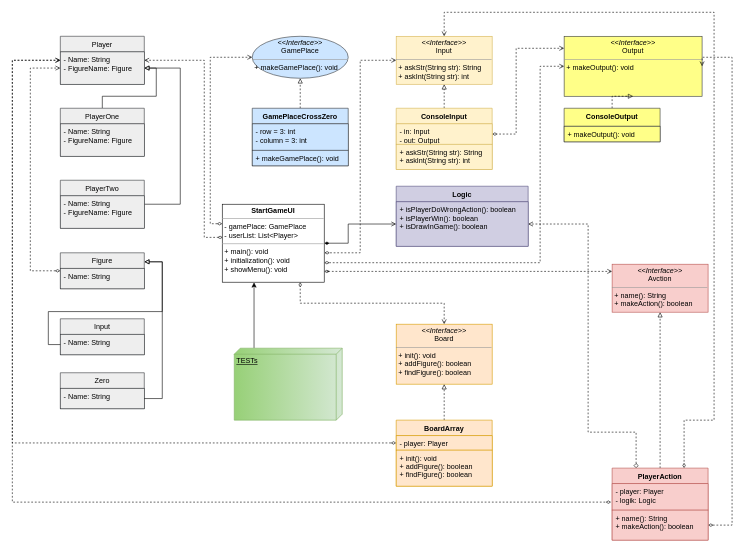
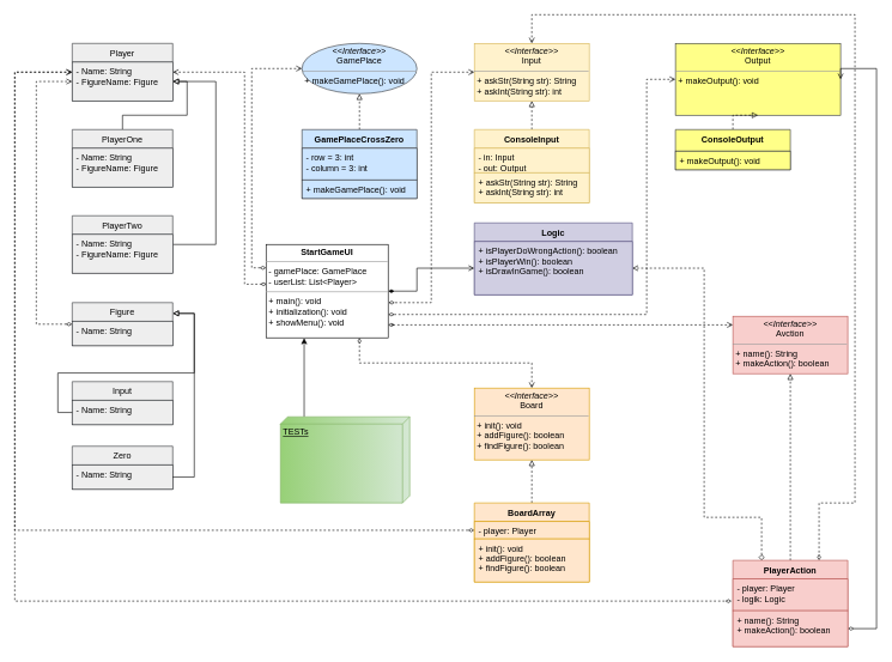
  <mxCell id="0" />
  <mxCell id="1" parent="0" />
  <mxCell id="2" style="edgeStyle=orthogonalEdgeStyle;rounded=0;orthogonalLoop=1;jettySize=auto;html=1;entryX=0;entryY=0.25;entryDx=0;entryDy=0;endArrow=diamondThin;endFill=0;dashed=1;startArrow=open;startFill=0;" parent="1" source="3" target="35" edge="1"><mxGeometry relative="1" as="geometry"><Array as="points"><mxPoint x="350" y="95" /><mxPoint x="350" y="373" /></Array></mxGeometry></mxCell>
  <mxCell id="3" value="&lt;p style=&quot;margin: 0px ; margin-top: 4px ; text-align: center&quot;&gt;&lt;i&gt;&amp;lt;&amp;lt;Interface&amp;gt;&amp;gt;&lt;/i&gt;&lt;br&gt;GamePlace&lt;/p&gt;&lt;hr size=&quot;1&quot;&gt;&lt;p style=&quot;margin: 0px ; margin-left: 4px&quot;&gt;+ makeGamePlace(): void&lt;br&gt;&lt;/p&gt;" style="ellipse;verticalAlign=top;align=left;overflow=fill;fontSize=12;fontFamily=Helvetica;html=1;fillColor=#cce5ff;strokeColor=#36393d;" parent="1" vertex="1"><mxGeometry x="420" y="60" width="160" height="70" as="geometry" /></mxCell>
  <mxCell id="4" style="edgeStyle=orthogonalEdgeStyle;rounded=0;orthogonalLoop=1;jettySize=auto;html=1;entryX=0.5;entryY=1;entryDx=0;entryDy=0;dashed=1;endArrow=block;endFill=0;" parent="1" source="5" target="3" edge="1"><mxGeometry relative="1" as="geometry" /></mxCell>
  <mxCell id="5" value="GamePlaceCrossZero" style="swimlane;fontStyle=1;align=center;verticalAlign=top;childLayout=stackLayout;horizontal=1;startSize=26;horizontalStack=0;resizeParent=1;resizeParentMax=0;resizeLast=0;collapsible=1;marginBottom=0;fillColor=#cce5ff;strokeColor=#36393d;" parent="1" vertex="1"><mxGeometry x="420" y="180" width="160" height="96" as="geometry" /></mxCell>
  <mxCell id="6" value="- row = 3: int&#10;- column = 3: int" style="text;strokeColor=#36393d;fillColor=#cce5ff;align=left;verticalAlign=top;spacingLeft=4;spacingRight=4;overflow=hidden;rotatable=0;points=[[0,0.5],[1,0.5]];portConstraint=eastwest;" parent="5" vertex="1"><mxGeometry y="26" width="160" height="44" as="geometry" /></mxCell>
  <mxCell id="7" value="+ makeGamePlace(): void" style="text;strokeColor=#36393d;fillColor=#cce5ff;align=left;verticalAlign=top;spacingLeft=4;spacingRight=4;overflow=hidden;rotatable=0;points=[[0,0.5],[1,0.5]];portConstraint=eastwest;" parent="5" vertex="1"><mxGeometry y="70" width="160" height="26" as="geometry" /></mxCell>
  <mxCell id="8" style="edgeStyle=orthogonalEdgeStyle;rounded=0;orthogonalLoop=1;jettySize=auto;html=1;entryX=0.005;entryY=0.425;entryDx=0;entryDy=0;entryPerimeter=0;endArrow=diamondThin;endFill=0;dashed=1;startArrow=open;startFill=0;" parent="1" source="11" target="35" edge="1"><mxGeometry relative="1" as="geometry"><Array as="points"><mxPoint x="340" y="100" /><mxPoint x="340" y="395" /></Array></mxGeometry></mxCell>
  <mxCell id="9" style="edgeStyle=elbowEdgeStyle;rounded=0;orthogonalLoop=1;jettySize=auto;html=1;entryX=0;entryY=0.5;entryDx=0;entryDy=0;dashed=1;startArrow=open;startFill=0;endArrow=diamondThin;endFill=0;" parent="1" source="11" target="52" edge="1"><mxGeometry relative="1" as="geometry"><Array as="points"><mxPoint x="20" y="410" /></Array></mxGeometry></mxCell>
  <mxCell id="10" style="edgeStyle=orthogonalEdgeStyle;rounded=0;orthogonalLoop=1;jettySize=auto;elbow=vertical;html=1;entryX=-0.011;entryY=0.697;entryDx=0;entryDy=0;dashed=1;startArrow=open;startFill=0;endArrow=diamondThin;endFill=0;entryPerimeter=0;" parent="1" source="11" target="57" edge="1"><mxGeometry relative="1" as="geometry"><Array as="points"><mxPoint x="20" y="100" /><mxPoint x="20" y="837" /></Array></mxGeometry></mxCell>
  <mxCell id="11" value="Player" style="swimlane;fontStyle=0;childLayout=stackLayout;horizontal=1;startSize=26;fillColor=#eeeeee;horizontalStack=0;resizeParent=1;resizeParentMax=0;resizeLast=0;collapsible=1;marginBottom=0;strokeColor=#36393d;" parent="1" vertex="1"><mxGeometry x="100" y="60" width="140" height="80" as="geometry" /></mxCell>
  <mxCell id="12" value="- Name: String&#10;- FigureName: Figure" style="text;strokeColor=#36393d;fillColor=#eeeeee;align=left;verticalAlign=top;spacingLeft=4;spacingRight=4;overflow=hidden;rotatable=0;points=[[0,0.5],[1,0.5]];portConstraint=eastwest;" parent="11" vertex="1"><mxGeometry y="26" width="140" height="54" as="geometry" /></mxCell>
  <mxCell id="13" style="edgeStyle=orthogonalEdgeStyle;rounded=0;orthogonalLoop=1;jettySize=auto;html=1;entryX=0;entryY=0.5;entryDx=0;entryDy=0;dashed=1;startArrow=diamondThin;startFill=0;endArrow=open;endFill=0;" parent="1" source="14" target="12" edge="1"><mxGeometry relative="1" as="geometry"><Array as="points"><mxPoint x="50" y="451" /><mxPoint x="50" y="113" /></Array></mxGeometry></mxCell>
  <mxCell id="14" value="Figure" style="swimlane;fontStyle=0;childLayout=stackLayout;horizontal=1;startSize=26;fillColor=#eeeeee;horizontalStack=0;resizeParent=1;resizeParentMax=0;resizeLast=0;collapsible=1;marginBottom=0;strokeColor=#36393d;" parent="1" vertex="1"><mxGeometry x="100" y="421" width="140" height="60" as="geometry" /></mxCell>
  <mxCell id="15" value="- Name: String" style="text;strokeColor=#36393d;fillColor=#eeeeee;align=left;verticalAlign=top;spacingLeft=4;spacingRight=4;overflow=hidden;rotatable=0;points=[[0,0.5],[1,0.5]];portConstraint=eastwest;" parent="14" vertex="1"><mxGeometry y="26" width="140" height="34" as="geometry" /></mxCell>
  <mxCell id="16" style="edgeStyle=orthogonalEdgeStyle;rounded=0;orthogonalLoop=1;jettySize=auto;html=1;endArrow=block;endFill=0;" parent="1" source="17" target="12" edge="1"><mxGeometry relative="1" as="geometry"><Array as="points"><mxPoint x="170" y="160" /><mxPoint x="260" y="160" /><mxPoint x="260" y="113" /></Array></mxGeometry></mxCell>
  <mxCell id="17" value="PlayerOne" style="swimlane;fontStyle=0;childLayout=stackLayout;horizontal=1;startSize=26;fillColor=#eeeeee;horizontalStack=0;resizeParent=1;resizeParentMax=0;resizeLast=0;collapsible=1;marginBottom=0;strokeColor=#36393d;" parent="1" vertex="1"><mxGeometry x="100" y="180" width="140" height="80" as="geometry" /></mxCell>
  <mxCell id="18" value="- Name: String&#10;- FigureName: Figure" style="text;strokeColor=#36393d;fillColor=#eeeeee;align=left;verticalAlign=top;spacingLeft=4;spacingRight=4;overflow=hidden;rotatable=0;points=[[0,0.5],[1,0.5]];portConstraint=eastwest;" parent="17" vertex="1"><mxGeometry y="26" width="140" height="54" as="geometry" /></mxCell>
  <mxCell id="19" style="edgeStyle=orthogonalEdgeStyle;rounded=0;orthogonalLoop=1;jettySize=auto;html=1;entryX=1;entryY=0.5;entryDx=0;entryDy=0;endArrow=block;endFill=0;" parent="1" source="20" target="12" edge="1"><mxGeometry relative="1" as="geometry"><mxPoint x="260" y="160" as="targetPoint" /><Array as="points"><mxPoint x="300" y="340" /><mxPoint x="300" y="113" /></Array></mxGeometry></mxCell>
  <mxCell id="20" value="PlayerTwo" style="swimlane;fontStyle=0;childLayout=stackLayout;horizontal=1;startSize=26;fillColor=#eeeeee;horizontalStack=0;resizeParent=1;resizeParentMax=0;resizeLast=0;collapsible=1;marginBottom=0;strokeColor=#36393d;" parent="1" vertex="1"><mxGeometry x="100" y="300" width="140" height="80" as="geometry" /></mxCell>
  <mxCell id="21" value="- Name: String&#10;- FigureName: Figure" style="text;strokeColor=#36393d;fillColor=#eeeeee;align=left;verticalAlign=top;spacingLeft=4;spacingRight=4;overflow=hidden;rotatable=0;points=[[0,0.5],[1,0.5]];portConstraint=eastwest;" parent="20" vertex="1"><mxGeometry y="26" width="140" height="54" as="geometry" /></mxCell>
  <mxCell id="22" value="Input" style="swimlane;fontStyle=0;childLayout=stackLayout;horizontal=1;startSize=26;fillColor=#eeeeee;horizontalStack=0;resizeParent=1;resizeParentMax=0;resizeLast=0;collapsible=1;marginBottom=0;strokeColor=#36393d;" parent="1" vertex="1"><mxGeometry x="100" y="531" width="140" height="60" as="geometry" /></mxCell>
  <mxCell id="23" value="- Name: String" style="text;strokeColor=#36393d;fillColor=#eeeeee;align=left;verticalAlign=top;spacingLeft=4;spacingRight=4;overflow=hidden;rotatable=0;points=[[0,0.5],[1,0.5]];portConstraint=eastwest;" parent="22" vertex="1"><mxGeometry y="26" width="140" height="34" as="geometry" /></mxCell>
  <mxCell id="24" value="Zero" style="swimlane;fontStyle=0;childLayout=stackLayout;horizontal=1;startSize=26;fillColor=#eeeeee;horizontalStack=0;resizeParent=1;resizeParentMax=0;resizeLast=0;collapsible=1;marginBottom=0;strokeColor=#36393d;" parent="1" vertex="1"><mxGeometry x="100" y="621" width="140" height="60" as="geometry" /></mxCell>
  <mxCell id="25" value="- Name: String" style="text;strokeColor=#36393d;fillColor=#eeeeee;align=left;verticalAlign=top;spacingLeft=4;spacingRight=4;overflow=hidden;rotatable=0;points=[[0,0.5],[1,0.5]];portConstraint=eastwest;" parent="24" vertex="1"><mxGeometry y="26" width="140" height="34" as="geometry" /></mxCell>
  <mxCell id="26" style="edgeStyle=orthogonalEdgeStyle;rounded=0;orthogonalLoop=1;jettySize=auto;html=1;entryX=1;entryY=0.25;entryDx=0;entryDy=0;endArrow=block;endFill=0;" parent="1" source="23" target="14" edge="1"><mxGeometry relative="1" as="geometry"><mxPoint x="250" y="449" as="targetPoint" /><Array as="points"><mxPoint x="80" y="574" /><mxPoint x="80" y="519" /><mxPoint x="270" y="519" /><mxPoint x="270" y="436" /></Array></mxGeometry></mxCell>
  <mxCell id="27" style="edgeStyle=orthogonalEdgeStyle;rounded=0;orthogonalLoop=1;jettySize=auto;html=1;entryX=1;entryY=0.25;entryDx=0;entryDy=0;endArrow=block;endFill=0;" parent="1" source="25" target="14" edge="1"><mxGeometry relative="1" as="geometry"><mxPoint x="240" y="451" as="targetPoint" /><Array as="points"><mxPoint x="270" y="664" /><mxPoint x="270" y="436" /></Array></mxGeometry></mxCell>
  <mxCell id="28" style="edgeStyle=elbowEdgeStyle;rounded=0;orthogonalLoop=1;jettySize=auto;html=1;endArrow=diamondThin;endFill=0;entryX=1.002;entryY=0.623;entryDx=0;entryDy=0;entryPerimeter=0;dashed=1;startArrow=open;startFill=0;" parent="1" source="30" target="35" edge="1"><mxGeometry relative="1" as="geometry"><mxPoint x="620" y="440" as="targetPoint" /></mxGeometry></mxCell>
  <mxCell id="29" style="edgeStyle=orthogonalEdgeStyle;rounded=0;orthogonalLoop=1;jettySize=auto;html=1;dashed=1;startArrow=open;startFill=0;endArrow=diamondThin;endFill=0;entryX=0.75;entryY=0;entryDx=0;entryDy=0;" parent="1" source="30" target="56" edge="1"><mxGeometry relative="1" as="geometry"><mxPoint x="1200" y="410" as="targetPoint" /><Array as="points"><mxPoint x="740" y="20" /><mxPoint x="1190" y="20" /><mxPoint x="1190" y="700" /><mxPoint x="1140" y="700" /></Array></mxGeometry></mxCell>
  <mxCell id="30" value="&lt;p style=&quot;margin: 0px ; margin-top: 4px ; text-align: center&quot;&gt;&lt;i&gt;&amp;lt;&amp;lt;Interface&amp;gt;&amp;gt;&lt;/i&gt;&lt;br&gt;Input&lt;/p&gt;&lt;hr size=&quot;1&quot;&gt;&lt;p style=&quot;margin: 0px ; margin-left: 4px&quot;&gt;+ askStr(String str): String&lt;br&gt;&lt;/p&gt;&lt;p style=&quot;margin: 0px ; margin-left: 4px&quot;&gt;+ askInt(String str): int&lt;/p&gt;" style="verticalAlign=top;align=left;overflow=fill;fontSize=12;fontFamily=Helvetica;html=1;fillColor=#fff2cc;strokeColor=#d6b656;" parent="1" vertex="1"><mxGeometry x="660" y="60" width="160" height="80" as="geometry" /></mxCell>
- <mxCell id="31" style="edgeStyle=orthogonalEdgeStyle;rounded=0;orthogonalLoop=1;jettySize=auto;html=1;entryX=1;entryY=0.5;entryDx=0;entryDy=0;endArrow=diamondThin;endFill=0;startArrow=open;startFill=0;dashed=1;" parent="1" source="33" target="40" edge="1"><mxGeometry relative="1" as="geometry"><Array as="points"><mxPoint x="860" y="80" /><mxPoint x="860" y="223" /></Array></mxGeometry></mxCell>
  <mxCell id="32" style="edgeStyle=elbowEdgeStyle;rounded=0;orthogonalLoop=1;jettySize=auto;html=1;entryX=1;entryY=0.75;entryDx=0;entryDy=0;endArrow=diamondThin;endFill=0;dashed=1;startArrow=open;startFill=0;" parent="1" source="33" target="35" edge="1"><mxGeometry relative="1" as="geometry"><Array as="points"><mxPoint x="900" y="280" /></Array></mxGeometry></mxCell>
  <mxCell id="33" value="&lt;p style=&quot;margin: 0px ; margin-top: 4px ; text-align: center&quot;&gt;&lt;i&gt;&amp;lt;&amp;lt;Interface&amp;gt;&amp;gt;&lt;/i&gt;&lt;br&gt;Output&lt;/p&gt;&lt;hr size=&quot;1&quot;&gt;&lt;p style=&quot;margin: 0px ; margin-left: 4px&quot;&gt;+ makeOutput(): void&lt;br&gt;&lt;/p&gt;" style="verticalAlign=top;align=left;overflow=fill;fontSize=12;fontFamily=Helvetica;html=1;fillColor=#ffff88;strokeColor=#36393d;" parent="1" vertex="1"><mxGeometry x="940" y="60" width="230" height="100" as="geometry" /></mxCell>
  <mxCell id="34" style="edgeStyle=orthogonalEdgeStyle;rounded=0;orthogonalLoop=1;jettySize=auto;html=1;startArrow=diamondThin;startFill=1;endArrow=open;endFill=0;" edge="1" parent="1" source="35" target="60"><mxGeometry relative="1" as="geometry"><Array as="points"><mxPoint x="580" y="405" /><mxPoint x="580" y="373" /></Array></mxGeometry></mxCell>
  <mxCell id="35" value="&lt;p style=&quot;margin: 0px ; margin-top: 4px ; text-align: center&quot;&gt;&lt;b&gt;StartGameUI&lt;/b&gt;&lt;/p&gt;&lt;hr size=&quot;1&quot;&gt;&lt;p style=&quot;margin: 0px ; margin-left: 4px&quot;&gt;- gamePlace: GamePlace&lt;/p&gt;&lt;p style=&quot;margin: 0px ; margin-left: 4px&quot;&gt;- userList: List&amp;lt;Player&amp;gt;&lt;/p&gt;&lt;hr size=&quot;1&quot;&gt;&lt;p style=&quot;margin: 0px ; margin-left: 4px&quot;&gt;+ main(): void&lt;/p&gt;&lt;p style=&quot;margin: 0px ; margin-left: 4px&quot;&gt;+&amp;nbsp;initialization(): void&lt;/p&gt;&lt;p style=&quot;margin: 0px ; margin-left: 4px&quot;&gt;+ showMenu(): void&lt;/p&gt;" style="verticalAlign=top;align=left;overflow=fill;fontSize=12;fontFamily=Helvetica;html=1;" parent="1" vertex="1"><mxGeometry x="370" y="340" width="170" height="130" as="geometry" /></mxCell>
  <mxCell id="36" style="edgeStyle=elbowEdgeStyle;rounded=0;orthogonalLoop=1;jettySize=auto;html=1;endArrow=classic;endFill=1;entryX=0.314;entryY=1.003;entryDx=0;entryDy=0;entryPerimeter=0;" parent="1" source="37" target="35" edge="1"><mxGeometry relative="1" as="geometry"><mxPoint x="423" y="476" as="targetPoint" /><Array as="points"><mxPoint x="423" y="476" /></Array></mxGeometry></mxCell>
  <mxCell id="37" value="TESTs" style="verticalAlign=top;align=left;spacingTop=8;spacingLeft=2;spacingRight=12;shape=cube;size=10;direction=south;fontStyle=4;html=1;fillColor=#d5e8d4;strokeColor=#82b366;gradientColor=#97d077;" parent="1" vertex="1"><mxGeometry x="390" y="580" width="180" height="120" as="geometry" /></mxCell>
  <mxCell id="38" style="edgeStyle=orthogonalEdgeStyle;rounded=0;orthogonalLoop=1;jettySize=auto;html=1;exitX=0.5;exitY=0;exitDx=0;exitDy=0;dashed=1;endArrow=block;endFill=0;" parent="1" source="39" target="30" edge="1"><mxGeometry relative="1" as="geometry" /></mxCell>
  <mxCell id="39" value="ConsoleInput" style="swimlane;fontStyle=1;align=center;verticalAlign=top;childLayout=stackLayout;horizontal=1;startSize=26;horizontalStack=0;resizeParent=1;resizeParentMax=0;resizeLast=0;collapsible=1;marginBottom=0;fillColor=#fff2cc;strokeColor=#d6b656;" parent="1" vertex="1"><mxGeometry x="660" y="180" width="160" height="102" as="geometry" /></mxCell>
  <mxCell id="40" value="- in: Input&#10;- out: Output" style="text;strokeColor=#d6b656;fillColor=#fff2cc;align=left;verticalAlign=top;spacingLeft=4;spacingRight=4;overflow=hidden;rotatable=0;points=[[0,0.5],[1,0.5]];portConstraint=eastwest;" parent="39" vertex="1"><mxGeometry y="26" width="160" height="34" as="geometry" /></mxCell>
  <mxCell id="41" value="+ askStr(String str): String&#10;+ askInt(String str): int" style="text;strokeColor=#d6b656;fillColor=#fff2cc;align=left;verticalAlign=top;spacingLeft=4;spacingRight=4;overflow=hidden;rotatable=0;points=[[0,0.5],[1,0.5]];portConstraint=eastwest;" parent="39" vertex="1"><mxGeometry y="60" width="160" height="42" as="geometry" /></mxCell>
  <mxCell id="42" style="edgeStyle=orthogonalEdgeStyle;rounded=0;orthogonalLoop=1;jettySize=auto;html=1;entryX=0.5;entryY=1;entryDx=0;entryDy=0;dashed=1;endArrow=block;endFill=0;" parent="1" source="43" target="33" edge="1"><mxGeometry relative="1" as="geometry" /></mxCell>
  <mxCell id="43" value="ConsoleOutput" style="swimlane;fontStyle=1;align=center;verticalAlign=top;childLayout=stackLayout;horizontal=1;startSize=30;horizontalStack=0;resizeParent=1;resizeParentMax=0;resizeLast=0;collapsible=1;marginBottom=0;fillColor=#ffff88;strokeColor=#36393d;" parent="1" vertex="1"><mxGeometry x="940" y="180" width="160" height="56" as="geometry" /></mxCell>
  <mxCell id="44" value="+ makeOutput(): void" style="text;strokeColor=#36393d;fillColor=#ffff88;align=left;verticalAlign=top;spacingLeft=4;spacingRight=4;overflow=hidden;rotatable=0;points=[[0,0.5],[1,0.5]];portConstraint=eastwest;" parent="43" vertex="1"><mxGeometry y="30" width="160" height="26" as="geometry" /></mxCell>
  <mxCell id="45" style="edgeStyle=elbowEdgeStyle;rounded=0;orthogonalLoop=1;jettySize=auto;elbow=vertical;html=1;dashed=1;startArrow=open;startFill=0;endArrow=diamondThin;endFill=0;" parent="1" source="46" edge="1"><mxGeometry relative="1" as="geometry"><mxPoint x="500" y="470" as="targetPoint" /></mxGeometry></mxCell>
  <mxCell id="46" value="&lt;p style=&quot;margin: 0px ; margin-top: 4px ; text-align: center&quot;&gt;&lt;i&gt;&amp;lt;&amp;lt;Interface&amp;gt;&amp;gt;&lt;/i&gt;&lt;br&gt;Board&lt;/p&gt;&lt;hr size=&quot;1&quot;&gt;&lt;p style=&quot;margin: 0px ; margin-left: 4px&quot;&gt;+ init(): void&lt;/p&gt;&lt;p style=&quot;margin: 0px ; margin-left: 4px&quot;&gt;+ addFigure(): boolean&lt;br&gt;&lt;/p&gt;&lt;p style=&quot;margin: 0px ; margin-left: 4px&quot;&gt;+ findFigure(): boolean&lt;/p&gt;" style="verticalAlign=top;align=left;overflow=fill;fontSize=12;fontFamily=Helvetica;html=1;fillColor=#ffe6cc;strokeColor=#d79b00;" parent="1" vertex="1"><mxGeometry x="660" y="540" width="160" height="100" as="geometry" /></mxCell>
  <mxCell id="47" style="edgeStyle=elbowEdgeStyle;rounded=0;orthogonalLoop=1;jettySize=auto;elbow=vertical;html=1;dashed=1;startArrow=open;startFill=0;endArrow=diamondThin;endFill=0;" parent="1" source="49" target="35" edge="1"><mxGeometry relative="1" as="geometry"><Array as="points"><mxPoint x="544" y="452" /></Array></mxGeometry></mxCell>
- <mxCell id="48" style="edgeStyle=orthogonalEdgeStyle;rounded=0;orthogonalLoop=1;jettySize=auto;html=1;entryX=1;entryY=0.5;entryDx=0;entryDy=0;dashed=1;startArrow=diamondThin;startFill=0;endArrow=open;endFill=0;exitX=1;exitY=0.5;exitDx=0;exitDy=0;" parent="1" source="58" target="33" edge="1"><mxGeometry relative="1" as="geometry"><Array as="points"><mxPoint x="1220" y="875" /><mxPoint x="1220" y="95" /></Array></mxGeometry></mxCell>
+ <mxCell id="48" style="edgeStyle=orthogonalEdgeStyle;rounded=0;orthogonalLoop=1;jettySize=auto;html=1;entryX=1;entryY=0.5;entryDx=0;entryDy=0;dashed=0;startArrow=diamondThin;startFill=0;endArrow=open;endFill=0;exitX=1;exitY=0.5;exitDx=0;exitDy=0;" parent="1" source="58" target="33" edge="1"><mxGeometry relative="1" as="geometry"><Array as="points"><mxPoint x="1220" y="875" /><mxPoint x="1220" y="95" /></Array></mxGeometry></mxCell>
  <mxCell id="49" value="&lt;p style=&quot;margin: 0px ; margin-top: 4px ; text-align: center&quot;&gt;&lt;i&gt;&amp;lt;&amp;lt;Interface&amp;gt;&amp;gt;&lt;/i&gt;&lt;br&gt;Avction&lt;/p&gt;&lt;hr size=&quot;1&quot;&gt;&lt;p style=&quot;margin: 0px ; margin-left: 4px&quot;&gt;+ name(): String&lt;br&gt;&lt;/p&gt;&lt;p style=&quot;margin: 0px ; margin-left: 4px&quot;&gt;+ makeAction(): boolean&lt;/p&gt;" style="verticalAlign=top;align=left;overflow=fill;fontSize=12;fontFamily=Helvetica;html=1;fillColor=#f8cecc;strokeColor=#b85450;" parent="1" vertex="1"><mxGeometry x="1020" y="440" width="160" height="80" as="geometry" /></mxCell>
  <mxCell id="50" style="edgeStyle=elbowEdgeStyle;rounded=0;orthogonalLoop=1;jettySize=auto;html=1;entryX=0.5;entryY=1;entryDx=0;entryDy=0;dashed=1;startArrow=none;startFill=0;endArrow=block;endFill=0;" parent="1" source="51" target="46" edge="1"><mxGeometry relative="1" as="geometry" /></mxCell>
  <mxCell id="51" value="BoardArray" style="swimlane;fontStyle=1;align=center;verticalAlign=top;childLayout=stackLayout;horizontal=1;startSize=26;horizontalStack=0;resizeParent=1;resizeParentMax=0;resizeLast=0;collapsible=1;marginBottom=0;fillColor=#ffe6cc;strokeColor=#d79b00;" parent="1" vertex="1"><mxGeometry x="660" y="700" width="160" height="110" as="geometry" /></mxCell>
  <mxCell id="52" value="- player: Player" style="text;strokeColor=#d79b00;fillColor=#ffe6cc;align=left;verticalAlign=top;spacingLeft=4;spacingRight=4;overflow=hidden;rotatable=0;points=[[0,0.5],[1,0.5]];portConstraint=eastwest;" parent="51" vertex="1"><mxGeometry y="26" width="160" height="24" as="geometry" /></mxCell>
  <mxCell id="53" value="+ init(): void&#10;+ addFigure(): boolean&#10;+ findFigure(): boolean" style="text;strokeColor=#d79b00;fillColor=#ffe6cc;align=left;verticalAlign=top;spacingLeft=4;spacingRight=4;overflow=hidden;rotatable=0;points=[[0,0.5],[1,0.5]];portConstraint=eastwest;" parent="51" vertex="1"><mxGeometry y="50" width="160" height="60" as="geometry" /></mxCell>
  <mxCell id="54" style="edgeStyle=orthogonalEdgeStyle;rounded=0;orthogonalLoop=1;jettySize=auto;html=1;entryX=0.5;entryY=1;entryDx=0;entryDy=0;dashed=1;startArrow=none;startFill=0;endArrow=block;endFill=0;" parent="1" source="56" target="49" edge="1"><mxGeometry relative="1" as="geometry" /></mxCell>
  <mxCell id="55" style="edgeStyle=orthogonalEdgeStyle;rounded=0;orthogonalLoop=1;jettySize=auto;html=1;entryX=1;entryY=0.5;entryDx=0;entryDy=0;startArrow=diamond;startFill=0;endArrow=open;endFill=0;exitX=0.25;exitY=0;exitDx=0;exitDy=0;dashed=1;" edge="1" parent="1" source="56" target="60"><mxGeometry relative="1" as="geometry"><mxPoint x="1060" y="720" as="sourcePoint" /><Array as="points"><mxPoint x="1060" y="720" /><mxPoint x="980" y="720" /><mxPoint x="980" y="373" /></Array></mxGeometry></mxCell>
  <mxCell id="56" value="PlayerAction" style="swimlane;fontStyle=1;align=center;verticalAlign=top;childLayout=stackLayout;horizontal=1;startSize=26;horizontalStack=0;resizeParent=1;resizeParentMax=0;resizeLast=0;collapsible=1;marginBottom=0;fillColor=#f8cecc;strokeColor=#b85450;" parent="1" vertex="1"><mxGeometry x="1020" y="780" width="160" height="120" as="geometry" /></mxCell>
  <mxCell id="57" value="- player: Player&#10;- logik: Logic" style="text;strokeColor=#b85450;fillColor=#f8cecc;align=left;verticalAlign=top;spacingLeft=4;spacingRight=4;overflow=hidden;rotatable=0;points=[[0,0.5],[1,0.5]];portConstraint=eastwest;" parent="56" vertex="1"><mxGeometry y="26" width="160" height="44" as="geometry" /></mxCell>
  <mxCell id="58" value="+ name(): String&#10;+ makeAction(): boolean" style="text;strokeColor=#b85450;fillColor=#f8cecc;align=left;verticalAlign=top;spacingLeft=4;spacingRight=4;overflow=hidden;rotatable=0;points=[[0,0.5],[1,0.5]];portConstraint=eastwest;" parent="56" vertex="1"><mxGeometry y="70" width="160" height="50" as="geometry" /></mxCell>
  <mxCell id="59" value="Logic" style="swimlane;fontStyle=1;align=center;verticalAlign=top;childLayout=stackLayout;horizontal=1;startSize=26;horizontalStack=0;resizeParent=1;resizeParentMax=0;resizeLast=0;collapsible=1;marginBottom=0;fillColor=#d0cee2;strokeColor=#56517e;" vertex="1" parent="1"><mxGeometry x="660" y="310" width="220" height="100" as="geometry" /></mxCell>
  <mxCell id="60" value="+ isPlayerDoWrongAction(): boolean&#10;+ isPlayerWin(): boolean&#10;+ isDrawInGame(): boolean" style="text;fillColor=#d0cee2;align=left;verticalAlign=top;spacingLeft=4;spacingRight=4;overflow=hidden;rotatable=0;points=[[0,0.5],[1,0.5]];portConstraint=eastwest;strokeColor=#56517e;" vertex="1" parent="59"><mxGeometry y="26" width="220" height="74" as="geometry" /></mxCell>
